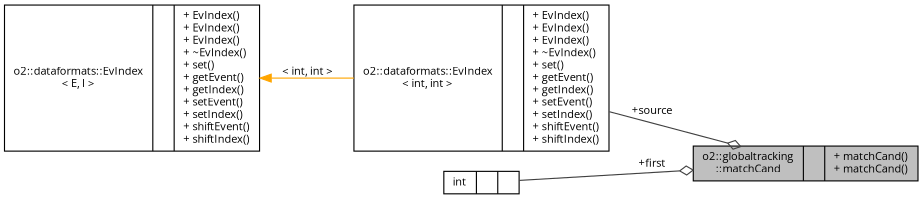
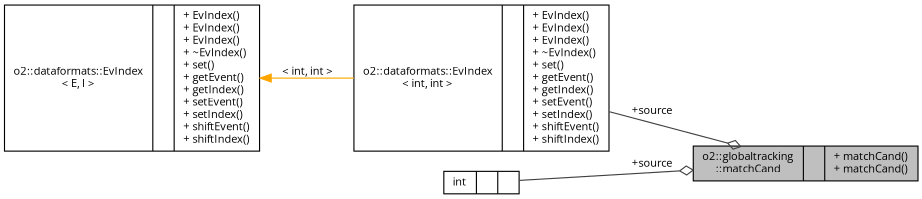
  digraph {
    rankdir=LR
    fontname="Open Sans"
    node [color=black fontname="Open Sans" fontsize=10 shape=record]
    edge [arrowhead=odiamond color=grey25 fontname="Open Sans" fontsize=10 labelfontname=Helvetica labelfontsize=10 style=solid]
    n1 [fillcolor=grey75 fontcolor=black height=0.2 label="{o2::globaltracking\l::matchCand\n||+ matchCand()\l+ matchCand()\l}" style=filled width=0.4]
    n2 [height=0.2 label="{o2::dataformats::EvIndex\l\< int, int \>\n||+ EvIndex()\l+ EvIndex()\l+ EvIndex()\l+ ~EvIndex()\l+ set()\l+ getEvent()\l+ getIndex()\l+ setEvent()\l+ setIndex()\l+ shiftEvent()\l+ shiftIndex()\l}" width=0.4]
    n3 [height=0.2 label="{o2::dataformats::EvIndex\l\< E, I \>\n||+ EvIndex()\l+ EvIndex()\l+ EvIndex()\l+ ~EvIndex()\l+ set()\l+ getEvent()\l+ getIndex()\l+ setEvent()\l+ setIndex()\l+ shiftEvent()\l+ shiftIndex()\l}" width=0.4]
    n4 [height=0.2 label="{int\n||}" width=0.4]
    n2 -> n1 [label=" +source"]
    n3 -> n2 [color=orange dir=back label=" \< int, int \>" arrowhead=""]
-   n4 -> n1 [label=" +first"]
+   n4 -> n1 [label=" +source"]
  }
